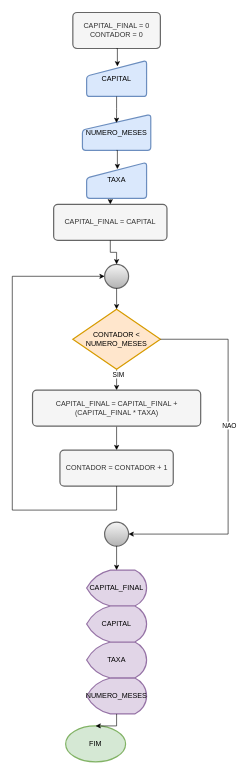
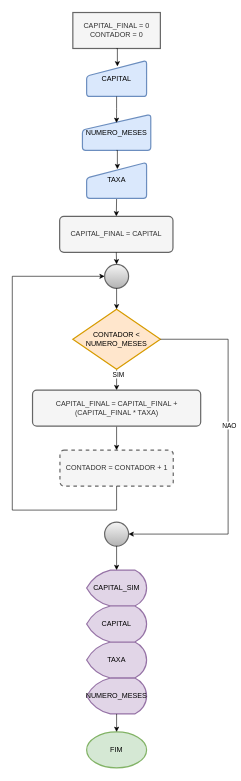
  <mxCell id="0" />
  <mxCell id="1" parent="0" />
- <mxCell id="2" value="FIM" style="strokeWidth=2;html=1;shape=mxgraph.flowchart.start_1;whiteSpace=wrap;fillColor=#d5e8d4;strokeColor=#82b366;" vertex="1" parent="1"><mxGeometry x="109" y="1210" width="100" height="60" as="geometry" /></mxCell>
- <mxCell id="3" value="CAPITAL_FINAL = 0&lt;div&gt;CONTADOR = 0&lt;/div&gt;" style="rounded=1;whiteSpace=wrap;html=1;absoluteArcSize=1;arcSize=14;strokeWidth=2;fillColor=#f5f5f5;fontColor=#333333;strokeColor=#666666;" vertex="1" parent="1"><mxGeometry x="121" y="20" width="146" height="60" as="geometry" /></mxCell>
+ <mxCell id="2" value="FIM" style="strokeWidth=2;html=1;shape=mxgraph.flowchart.start_1;whiteSpace=wrap;fillColor=#d5e8d4;strokeColor=#82b366;" vertex="1" parent="1"><mxGeometry x="144" y="1220" width="100" height="60" as="geometry" /></mxCell>
+ <mxCell id="3" value="CAPITAL_FINAL = 0&lt;div&gt;CONTADOR = 0&lt;/div&gt;" style="whiteSpace=wrap;html=1;absoluteArcSize=1;arcSize=14;strokeWidth=2;fillColor=#f5f5f5;fontColor=#333333;strokeColor=#666666;rounded=0;" vertex="1" parent="1"><mxGeometry x="121" y="20" width="146" height="60" as="geometry" /></mxCell>
  <mxCell id="4" value="CAPITAL" style="html=1;strokeWidth=2;shape=manualInput;whiteSpace=wrap;rounded=1;size=26;arcSize=11;fillColor=#dae8fc;strokeColor=#6c8ebf;" vertex="1" parent="1"><mxGeometry x="144" y="100" width="100" height="60" as="geometry" /></mxCell>
  <mxCell id="5" style="edgeStyle=orthogonalEdgeStyle;rounded=0;orthogonalLoop=1;jettySize=auto;html=1;exitX=0.5;exitY=1;exitDx=0;exitDy=0;entryX=0.5;entryY=0;entryDx=0;entryDy=0;" edge="1" parent="1" source="6" target="8"><mxGeometry relative="1" as="geometry" /></mxCell>
  <mxCell id="6" value="TAXA" style="html=1;strokeWidth=2;shape=manualInput;whiteSpace=wrap;rounded=1;size=26;arcSize=11;fillColor=#dae8fc;strokeColor=#6c8ebf;" vertex="1" parent="1"><mxGeometry x="144" y="270" width="100" height="60" as="geometry" /></mxCell>
  <mxCell id="7" value="NUMERO_MESES" style="html=1;strokeWidth=2;shape=manualInput;whiteSpace=wrap;rounded=1;size=26;arcSize=11;fillColor=#dae8fc;strokeColor=#6c8ebf;" vertex="1" parent="1"><mxGeometry x="137" y="190" width="114" height="60" as="geometry" /></mxCell>
- <mxCell id="8" value="CAPITAL_FINAL = CAPITAL" style="rounded=1;whiteSpace=wrap;html=1;absoluteArcSize=1;arcSize=14;strokeWidth=2;fillColor=#f5f5f5;fontColor=#333333;strokeColor=#666666;" vertex="1" parent="1"><mxGeometry x="89" y="340" width="189" height="60" as="geometry" /></mxCell>
+ <mxCell id="8" value="CAPITAL_FINAL = CAPITAL" style="rounded=1;whiteSpace=wrap;html=1;absoluteArcSize=1;arcSize=14;strokeWidth=2;fillColor=#f5f5f5;fontColor=#333333;strokeColor=#666666;" vertex="1" parent="1"><mxGeometry x="99" y="360" width="189" height="60" as="geometry" /></mxCell>
  <mxCell id="9" value="" style="strokeWidth=2;html=1;shape=mxgraph.flowchart.start_2;whiteSpace=wrap;fillColor=#f5f5f5;gradientColor=#b3b3b3;strokeColor=#666666;" vertex="1" parent="1"><mxGeometry x="174" y="440" width="40" height="40" as="geometry" /></mxCell>
  <mxCell id="10" style="edgeStyle=orthogonalEdgeStyle;rounded=0;orthogonalLoop=1;jettySize=auto;html=1;exitX=0.5;exitY=1;exitDx=0;exitDy=0;exitPerimeter=0;entryX=0.5;entryY=0;entryDx=0;entryDy=0;" edge="1" parent="1" source="12" target="14"><mxGeometry relative="1" as="geometry" /></mxCell>
  <mxCell id="11" value="SIM" style="edgeLabel;html=1;align=center;verticalAlign=middle;resizable=0;points=[];" vertex="1" connectable="0" parent="10"><mxGeometry x="-0.543" y="2" relative="1" as="geometry"><mxPoint as="offset" /></mxGeometry></mxCell>
  <mxCell id="12" value="CONTADOR &amp;lt; NUMERO_MESES" style="strokeWidth=2;html=1;shape=mxgraph.flowchart.decision;whiteSpace=wrap;fillColor=#ffe6cc;strokeColor=#d79b00;" vertex="1" parent="1"><mxGeometry x="121" y="515" width="146" height="100" as="geometry" /></mxCell>
  <mxCell id="13" style="edgeStyle=orthogonalEdgeStyle;rounded=0;orthogonalLoop=1;jettySize=auto;html=1;exitX=0.5;exitY=1;exitDx=0;exitDy=0;entryX=0.5;entryY=0;entryDx=0;entryDy=0;" edge="1" parent="1" source="14" target="15"><mxGeometry relative="1" as="geometry" /></mxCell>
  <mxCell id="14" value="CAPITAL_FINAL = CAPITAL_FINAL + (CAPITAL_FINAL * TAXA)" style="rounded=1;whiteSpace=wrap;html=1;absoluteArcSize=1;arcSize=14;strokeWidth=2;fillColor=#f5f5f5;fontColor=#333333;strokeColor=#666666;" vertex="1" parent="1"><mxGeometry x="53.75" y="650" width="280.5" height="60" as="geometry" /></mxCell>
- <mxCell id="15" value="&lt;div&gt;CONTADOR = CONTADOR + 1&lt;/div&gt;" style="rounded=1;whiteSpace=wrap;html=1;absoluteArcSize=1;arcSize=14;strokeWidth=2;fillColor=#f5f5f5;fontColor=#333333;strokeColor=#666666;" vertex="1" parent="1"><mxGeometry x="99.5" y="750" width="189" height="60" as="geometry" /></mxCell>
+ <mxCell id="15" value="&lt;div&gt;CONTADOR = CONTADOR + 1&lt;/div&gt;" style="rounded=1;whiteSpace=wrap;html=1;absoluteArcSize=1;arcSize=14;strokeWidth=2;fillColor=#f5f5f5;fontColor=#333333;strokeColor=#666666;dashed=1;" vertex="1" parent="1"><mxGeometry x="99.5" y="750" width="189" height="60" as="geometry" /></mxCell>
  <mxCell id="16" style="edgeStyle=orthogonalEdgeStyle;rounded=0;orthogonalLoop=1;jettySize=auto;html=1;exitX=0.5;exitY=1;exitDx=0;exitDy=0;exitPerimeter=0;entryX=0.5;entryY=0;entryDx=0;entryDy=0;entryPerimeter=0;" edge="1" parent="1" source="9" target="12"><mxGeometry relative="1" as="geometry" /></mxCell>
  <mxCell id="17" style="edgeStyle=orthogonalEdgeStyle;rounded=0;orthogonalLoop=1;jettySize=auto;html=1;exitX=0.5;exitY=1;exitDx=0;exitDy=0;entryX=0;entryY=0.5;entryDx=0;entryDy=0;entryPerimeter=0;" edge="1" parent="1" source="15" target="9"><mxGeometry relative="1" as="geometry"><Array as="points"><mxPoint x="194" y="850" /><mxPoint x="20" y="850" /><mxPoint x="20" y="460" /></Array></mxGeometry></mxCell>
- <mxCell id="18" value="CAPITAL_FINAL" style="strokeWidth=2;html=1;shape=mxgraph.flowchart.display;whiteSpace=wrap;fillColor=#e1d5e7;strokeColor=#9673a6;" vertex="1" parent="1"><mxGeometry x="144" y="950" width="100" height="60" as="geometry" /></mxCell>
+ <mxCell id="18" value="CAPITAL_SIM" style="strokeWidth=2;html=1;shape=mxgraph.flowchart.display;whiteSpace=wrap;fillColor=#e1d5e7;strokeColor=#9673a6;" vertex="1" parent="1"><mxGeometry x="144" y="950" width="100" height="60" as="geometry" /></mxCell>
  <mxCell id="19" value="NUMERO_MESES" style="strokeWidth=2;html=1;shape=mxgraph.flowchart.display;whiteSpace=wrap;fillColor=#e1d5e7;strokeColor=#9673a6;" vertex="1" parent="1"><mxGeometry x="144" y="1130" width="100" height="60" as="geometry" /></mxCell>
  <mxCell id="20" value="TAXA" style="strokeWidth=2;html=1;shape=mxgraph.flowchart.display;whiteSpace=wrap;fillColor=#e1d5e7;strokeColor=#9673a6;" vertex="1" parent="1"><mxGeometry x="144" y="1070" width="100" height="60" as="geometry" /></mxCell>
  <mxCell id="21" value="CAPITAL" style="strokeWidth=2;html=1;shape=mxgraph.flowchart.display;whiteSpace=wrap;fillColor=#e1d5e7;strokeColor=#9673a6;" vertex="1" parent="1"><mxGeometry x="144" y="1010" width="100" height="60" as="geometry" /></mxCell>
  <mxCell id="22" value="" style="strokeWidth=2;html=1;shape=mxgraph.flowchart.start_2;whiteSpace=wrap;fillColor=#f5f5f5;gradientColor=#b3b3b3;strokeColor=#666666;" vertex="1" parent="1"><mxGeometry x="174" y="870" width="40" height="40" as="geometry" /></mxCell>
  <mxCell id="23" style="edgeStyle=orthogonalEdgeStyle;rounded=0;orthogonalLoop=1;jettySize=auto;html=1;exitX=1;exitY=0.5;exitDx=0;exitDy=0;exitPerimeter=0;entryX=1;entryY=0.5;entryDx=0;entryDy=0;entryPerimeter=0;" edge="1" parent="1" source="12" target="22"><mxGeometry relative="1" as="geometry"><Array as="points"><mxPoint x="380" y="565" /><mxPoint x="380" y="890" /></Array></mxGeometry></mxCell>
  <mxCell id="24" value="NAO" style="edgeLabel;html=1;align=center;verticalAlign=middle;resizable=0;points=[];" vertex="1" connectable="0" parent="23"><mxGeometry x="-0.152" y="1" relative="1" as="geometry"><mxPoint as="offset" /></mxGeometry></mxCell>
  <mxCell id="25" style="edgeStyle=orthogonalEdgeStyle;rounded=0;orthogonalLoop=1;jettySize=auto;html=1;exitX=0.5;exitY=1;exitDx=0;exitDy=0;exitPerimeter=0;entryX=0.5;entryY=0;entryDx=0;entryDy=0;entryPerimeter=0;" edge="1" parent="1" source="22" target="18"><mxGeometry relative="1" as="geometry" /></mxCell>
  <mxCell id="26" style="edgeStyle=orthogonalEdgeStyle;rounded=0;orthogonalLoop=1;jettySize=auto;html=1;exitX=0.5;exitY=1;exitDx=0;exitDy=0;exitPerimeter=0;entryX=0.5;entryY=0;entryDx=0;entryDy=0;entryPerimeter=0;" edge="1" parent="1" source="19" target="2"><mxGeometry relative="1" as="geometry" /></mxCell>
  <mxCell id="27" style="edgeStyle=orthogonalEdgeStyle;rounded=0;orthogonalLoop=1;jettySize=auto;html=1;exitX=0.5;exitY=1;exitDx=0;exitDy=0;entryX=0.513;entryY=0.164;entryDx=0;entryDy=0;entryPerimeter=0;" edge="1" parent="1" source="3" target="4"><mxGeometry relative="1" as="geometry" /></mxCell>
  <mxCell id="28" style="edgeStyle=orthogonalEdgeStyle;rounded=0;orthogonalLoop=1;jettySize=auto;html=1;exitX=0.5;exitY=1;exitDx=0;exitDy=0;entryX=0.499;entryY=0.236;entryDx=0;entryDy=0;entryPerimeter=0;" edge="1" parent="1" source="4" target="7"><mxGeometry relative="1" as="geometry" /></mxCell>
  <mxCell id="29" style="edgeStyle=orthogonalEdgeStyle;rounded=0;orthogonalLoop=1;jettySize=auto;html=1;exitX=0.5;exitY=1;exitDx=0;exitDy=0;entryX=0.513;entryY=0.188;entryDx=0;entryDy=0;entryPerimeter=0;" edge="1" parent="1" source="7" target="6"><mxGeometry relative="1" as="geometry" /></mxCell>
  <mxCell id="30" style="edgeStyle=orthogonalEdgeStyle;rounded=0;orthogonalLoop=1;jettySize=auto;html=1;exitX=0.5;exitY=1;exitDx=0;exitDy=0;entryX=0.5;entryY=0;entryDx=0;entryDy=0;entryPerimeter=0;" edge="1" parent="1" source="8" target="9"><mxGeometry relative="1" as="geometry" /></mxCell>
